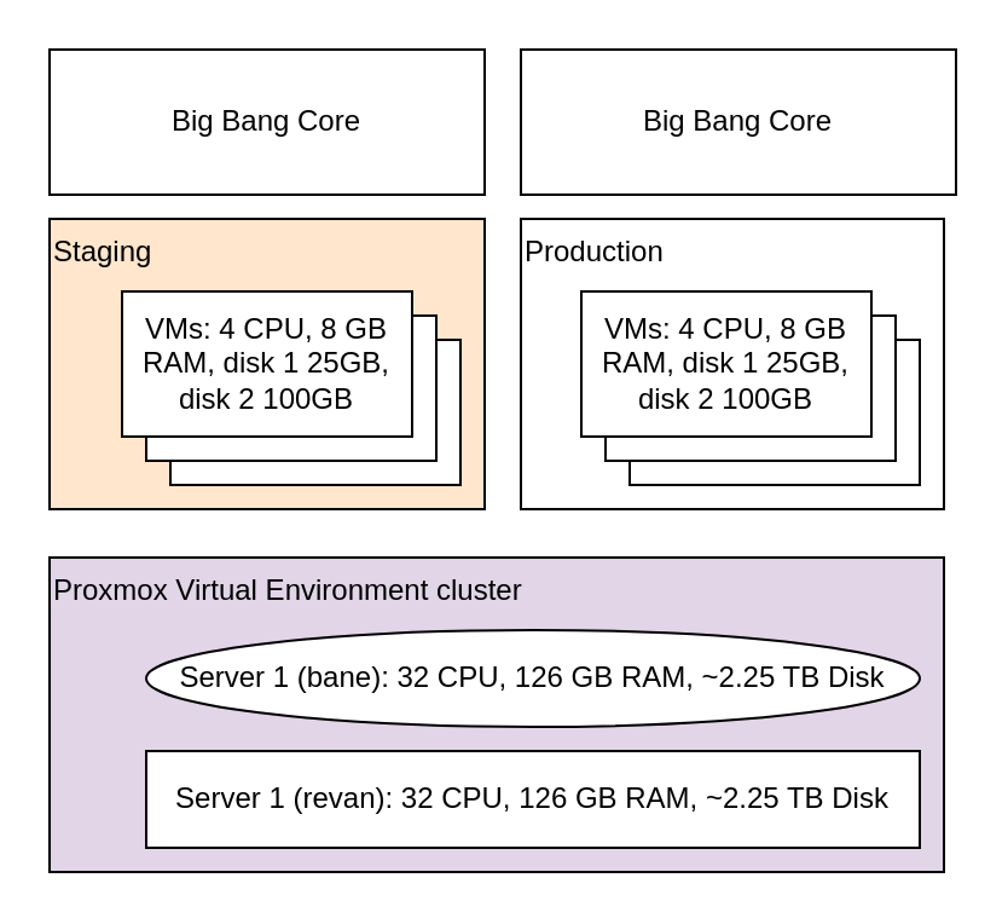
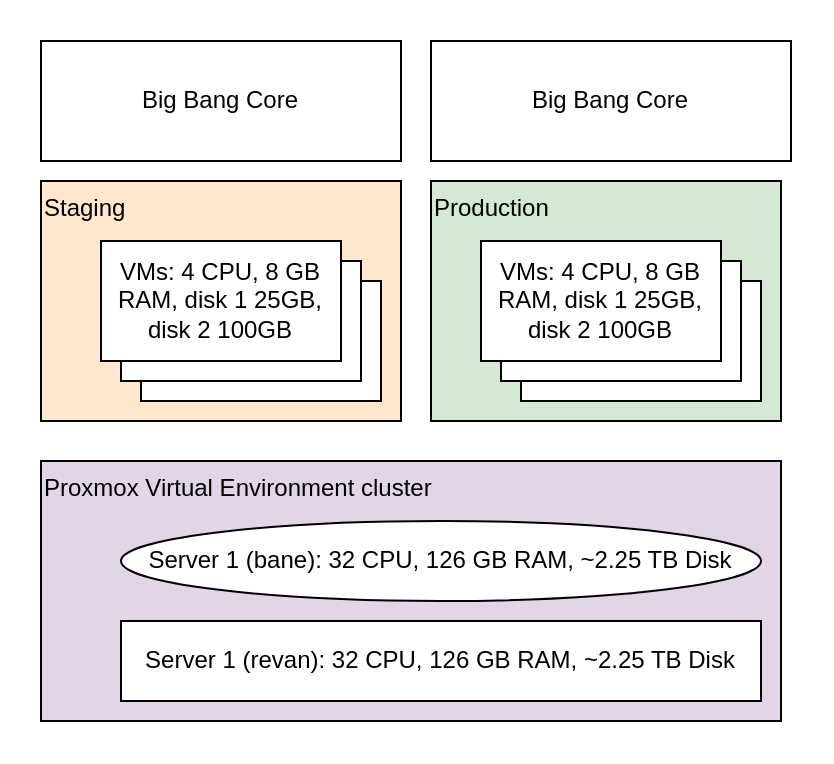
  <mxCell id="0" />
  <mxCell id="1" parent="0" />
  <mxCell id="2" value="Proxmox Virtual Environment cluster" style="rounded=0;whiteSpace=wrap;html=1;align=left;verticalAlign=top;fillColor=#e1d5e7;" vertex="1" parent="1"><mxGeometry x="20" y="230" width="370" height="130" as="geometry" /></mxCell>
  <mxCell id="3" value="Server 1 (bane): 32 CPU, 126 GB RAM, ~2.25 TB Disk" style="ellipse;whiteSpace=wrap;html=1;" vertex="1" parent="1"><mxGeometry x="60" y="260" width="320" height="40" as="geometry" /></mxCell>
  <mxCell id="4" value="Server 1 (revan): 32 CPU, 126 GB RAM, ~2.25 TB Disk" style="rounded=0;whiteSpace=wrap;html=1;" vertex="1" parent="1"><mxGeometry x="60" y="310" width="320" height="40" as="geometry" /></mxCell>
  <mxCell id="5" value="Staging" style="rounded=0;whiteSpace=wrap;html=1;align=left;verticalAlign=top;fillColor=#ffe6cc;" vertex="1" parent="1"><mxGeometry x="20" y="90" width="180" height="120" as="geometry" /></mxCell>
- <mxCell id="6" value="Production" style="rounded=0;whiteSpace=wrap;html=1;align=left;verticalAlign=top;" vertex="1" parent="1"><mxGeometry x="215" y="90" width="175" height="120" as="geometry" /></mxCell>
+ <mxCell id="6" value="Production" style="rounded=0;whiteSpace=wrap;html=1;align=left;verticalAlign=top;fillColor=#d5e8d4;" vertex="1" parent="1"><mxGeometry x="215" y="90" width="175" height="120" as="geometry" /></mxCell>
  <mxCell id="7" value="" style="group" vertex="1" connectable="0" parent="1"><mxGeometry x="50" y="120" width="140" height="80" as="geometry" /></mxCell>
  <mxCell id="8" value="" style="rounded=0;whiteSpace=wrap;html=1;fontStyle=1" vertex="1" parent="7"><mxGeometry x="20" y="20" width="120" height="60" as="geometry" /></mxCell>
  <mxCell id="9" value="" style="rounded=0;whiteSpace=wrap;html=1;" vertex="1" parent="7"><mxGeometry x="10" y="10" width="120" height="60" as="geometry" /></mxCell>
  <mxCell id="10" value="VMs: 4 CPU, 8 GB RAM, disk 1 25GB, disk 2 100GB" style="rounded=0;whiteSpace=wrap;html=1;" vertex="1" parent="7"><mxGeometry width="120" height="60" as="geometry" /></mxCell>
  <mxCell id="11" value="" style="group" vertex="1" connectable="0" parent="1"><mxGeometry x="240" y="120" width="140" height="80" as="geometry" /></mxCell>
  <mxCell id="12" value="" style="rounded=0;whiteSpace=wrap;html=1;fontStyle=1" vertex="1" parent="11"><mxGeometry x="20" y="20" width="120" height="60" as="geometry" /></mxCell>
  <mxCell id="13" value="" style="rounded=0;whiteSpace=wrap;html=1;" vertex="1" parent="11"><mxGeometry x="10" y="10" width="120" height="60" as="geometry" /></mxCell>
  <mxCell id="14" value="VMs: 4 CPU, 8 GB RAM, disk 1 25GB, disk 2 100GB" style="rounded=0;whiteSpace=wrap;html=1;" vertex="1" parent="11"><mxGeometry width="120" height="60" as="geometry" /></mxCell>
  <mxCell id="15" value="Big Bang Core" style="rounded=0;whiteSpace=wrap;html=1;" vertex="1" parent="1"><mxGeometry x="20" y="20" width="180" height="60" as="geometry" /></mxCell>
  <mxCell id="16" value="Big Bang Core" style="rounded=0;whiteSpace=wrap;html=1;" vertex="1" parent="1"><mxGeometry x="215" y="20" width="180" height="60" as="geometry" /></mxCell>
